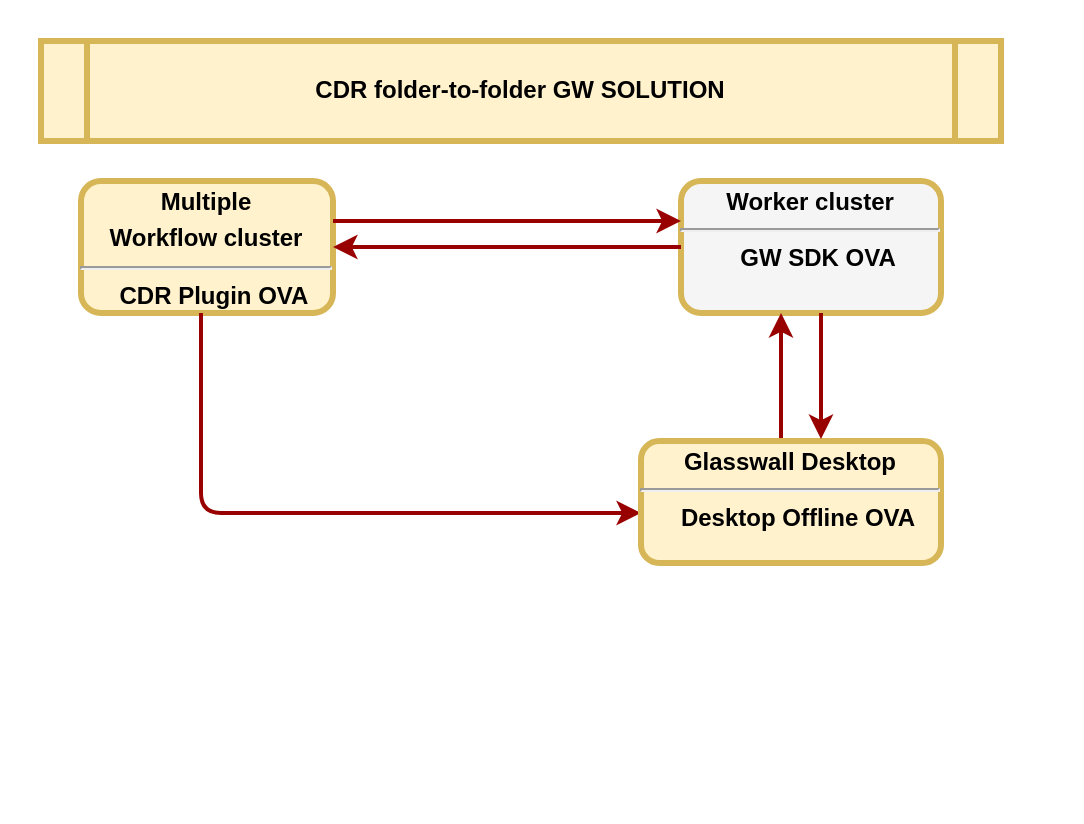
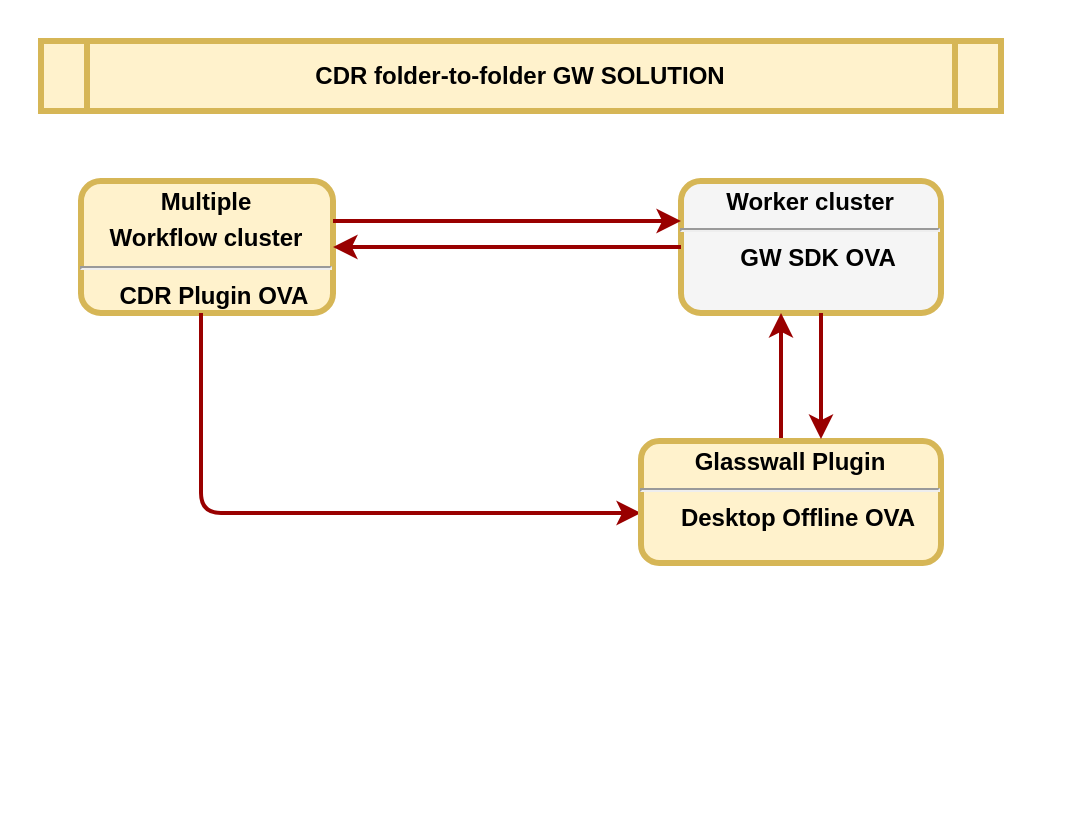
  <mxCell id="0" />
  <mxCell id="1" parent="0" />
  <mxCell id="2" value="&lt;p style=&quot;margin: 4px 0px 0px ; text-align: center&quot;&gt;&lt;strong&gt;Multiple&lt;/strong&gt;&lt;/p&gt;&lt;p style=&quot;margin: 4px 0px 0px ; text-align: center&quot;&gt;&lt;strong&gt;Workflow cluster&lt;/strong&gt;&lt;/p&gt;&lt;hr&gt;&lt;p style=&quot;margin: 0px ; margin-left: 8px&quot;&gt;CDR Plugin OVA&lt;/p&gt;" style="verticalAlign=middle;align=center;overflow=fill;fontSize=12;fontFamily=Helvetica;html=1;rounded=1;fontStyle=1;strokeWidth=3;fillColor=#fff2cc;strokeColor=#d6b656;" parent="1" vertex="1"><mxGeometry x="40" y="90" width="126" height="66" as="geometry" /></mxCell>
- <mxCell id="3" value="CDR folder-to-folder GW SOLUTION" style="shape=process;whiteSpace=wrap;align=center;verticalAlign=middle;size=0.048;fontStyle=1;strokeWidth=3;fillColor=#fff2cc;strokeColor=#d6b656;" parent="1" vertex="1"><mxGeometry x="20" width="480" height="50" as="geometry" y="20" /></mxCell>
+ <mxCell id="3" value="CDR folder-to-folder GW SOLUTION" style="shape=process;whiteSpace=wrap;align=center;verticalAlign=middle;size=0.048;fontStyle=1;strokeWidth=3;fillColor=#fff2cc;strokeColor=#d6b656;" parent="1" vertex="1"><mxGeometry x="20" y="20" width="480" height="35" as="geometry" /></mxCell>
  <mxCell id="4" value="&lt;p style=&quot;margin: 4px 0px 0px ; text-align: center&quot;&gt;&lt;strong&gt;Worker cluster&lt;/strong&gt;&lt;/p&gt;&lt;hr&gt;&lt;p style=&quot;margin: 0px ; margin-left: 8px&quot;&gt;GW SDK OVA&lt;/p&gt;" style="verticalAlign=middle;align=center;overflow=fill;fontSize=12;fontFamily=Helvetica;html=1;rounded=1;fontStyle=1;strokeWidth=3;fillColor=#f5f5f5;strokeColor=#d6b656;" parent="1" vertex="1"><mxGeometry x="340" y="90" width="130" height="66" as="geometry" /></mxCell>
  <mxCell id="5" value="" style="edgeStyle=elbowEdgeStyle;elbow=horizontal;strokeColor=#990000;strokeWidth=2" parent="1" target="2" edge="1"><mxGeometry width="100" height="100" relative="1" as="geometry"><mxPoint x="340" y="123" as="sourcePoint" /><mxPoint x="100" y="450" as="targetPoint" /><Array as="points"><mxPoint x="210" y="390" /></Array></mxGeometry></mxCell>
  <mxCell id="6" value="" style="edgeStyle=elbowEdgeStyle;elbow=horizontal;strokeColor=#990000;strokeWidth=2" parent="1" source="2" edge="1"><mxGeometry width="100" height="100" relative="1" as="geometry"><mxPoint x="0" y="520" as="sourcePoint" /><mxPoint x="340" y="110" as="targetPoint" /><Array as="points"><mxPoint x="340" y="110" /><mxPoint x="230" y="380" /></Array></mxGeometry></mxCell>
  <mxCell id="7" value="" style="edgeStyle=elbowEdgeStyle;elbow=horizontal;strokeColor=#990000;strokeWidth=2" parent="1" edge="1"><mxGeometry width="100" height="100" relative="1" as="geometry"><mxPoint x="390" y="226" as="sourcePoint" /><mxPoint x="390" y="156" as="targetPoint" /><Array as="points"><mxPoint x="390" y="206" /><mxPoint x="390" y="216" /><mxPoint x="390" y="26" /></Array></mxGeometry></mxCell>
  <mxCell id="8" value="" style="edgeStyle=elbowEdgeStyle;elbow=horizontal;strokeColor=#990000;strokeWidth=2;" parent="1" edge="1"><mxGeometry width="100" height="100" relative="1" as="geometry"><mxPoint x="100" y="156" as="sourcePoint" /><mxPoint x="320" y="256" as="targetPoint" /><Array as="points"><mxPoint x="100" y="166" /><mxPoint x="110" y="137" /><mxPoint x="150" y="166" /><mxPoint x="180" y="146" /><mxPoint x="470" y="56" /><mxPoint x="520" y="296" /></Array></mxGeometry></mxCell>
- <mxCell id="9" value="&lt;p style=&quot;margin: 4px 0px 0px ; text-align: center&quot;&gt;&lt;strong&gt;Glasswall Desktop&lt;/strong&gt;&lt;/p&gt;&lt;hr&gt;&lt;p style=&quot;margin: 0px ; margin-left: 8px&quot;&gt;Desktop Offline OVA&lt;/p&gt;" style="verticalAlign=middle;align=center;overflow=fill;fontSize=12;fontFamily=Helvetica;html=1;rounded=1;fontStyle=1;strokeWidth=3;fillColor=#fff2cc;strokeColor=#d6b656;" parent="1" vertex="1"><mxGeometry x="320" y="220" width="150" height="61" as="geometry" /></mxCell>
+ <mxCell id="9" value="&lt;p style=&quot;margin: 4px 0px 0px ; text-align: center&quot;&gt;&lt;strong&gt;Glasswall Plugin&lt;/strong&gt;&lt;/p&gt;&lt;hr&gt;&lt;p style=&quot;margin: 0px ; margin-left: 8px&quot;&gt;Desktop Offline OVA&lt;/p&gt;" style="verticalAlign=middle;align=center;overflow=fill;fontSize=12;fontFamily=Helvetica;html=1;rounded=1;fontStyle=1;strokeWidth=3;fillColor=#fff2cc;strokeColor=#d6b656;" parent="1" vertex="1"><mxGeometry x="320" y="220" width="150" height="61" as="geometry" /></mxCell>
  <mxCell id="10" value="" style="edgeStyle=elbowEdgeStyle;elbow=horizontal;strokeColor=#990000;strokeWidth=2;entryX=0.603;entryY=-0.016;entryDx=0;entryDy=0;entryPerimeter=0;" edge="1" parent="1" target="9"><mxGeometry width="100" height="100" relative="1" as="geometry"><mxPoint x="410" y="156" as="sourcePoint" /><mxPoint x="410" y="236" as="targetPoint" /><Array as="points"><mxPoint x="410" y="166" /></Array></mxGeometry></mxCell>
